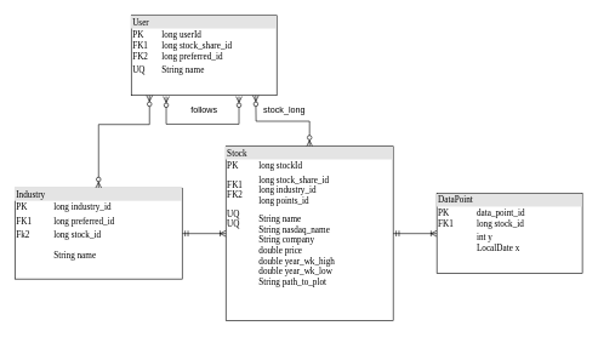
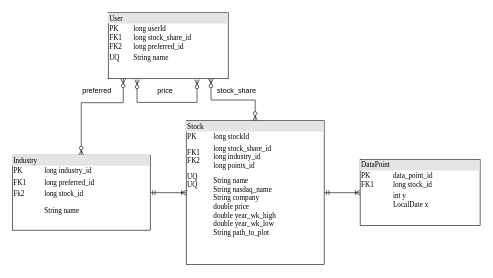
  <mxCell id="0" />
  <mxCell id="1" parent="0" />
  <mxCell id="2" value="&lt;div style=&quot;box-sizing: border-box ; width: 100% ; background: #e4e4e4 ; padding: 2px&quot;&gt;User&lt;/div&gt;&lt;table style=&quot;width: 100% ; font-size: 1em&quot; cellspacing=&quot;0&quot; cellpadding=&quot;2&quot;&gt;&lt;tbody&gt;&lt;tr&gt;&lt;td&gt;PK&lt;br&gt;FK1&lt;br&gt;FK2&lt;br&gt;&lt;/td&gt;&lt;td&gt;long userId&lt;br&gt;long stock_share_id&lt;br&gt;long preferred_id&lt;br&gt;&lt;/td&gt;&lt;/tr&gt;&lt;tr&gt;&lt;td&gt;UQ&lt;br&gt;&lt;/td&gt;&lt;td&gt;String name&lt;br&gt;&lt;/td&gt;&lt;/tr&gt;&lt;tr&gt;&lt;td&gt;&lt;br&gt;&lt;/td&gt;&lt;td&gt;&lt;br&gt;&lt;/td&gt;&lt;/tr&gt;&lt;/tbody&gt;&lt;/table&gt;" style="verticalAlign=top;align=left;overflow=fill;html=1;rounded=0;shadow=0;comic=0;labelBackgroundColor=none;strokeColor=#000000;strokeWidth=1;fillColor=#ffffff;fontFamily=Verdana;fontSize=12;fontColor=#000000;" parent="1" vertex="1"><mxGeometry x="180" y="20.5" width="200" height="110" as="geometry" /></mxCell>
  <mxCell id="3" style="edgeStyle=orthogonalEdgeStyle;rounded=0;orthogonalLoop=1;jettySize=auto;html=1;exitX=0.5;exitY=0;exitDx=0;exitDy=0;endArrow=ERzeroToMany;endFill=1;startArrow=ERzeroToMany;startFill=1;" parent="1" source="4" edge="1"><mxGeometry relative="1" as="geometry"><mxPoint x="351" y="130.5" as="targetPoint" /></mxGeometry></mxCell>
  <mxCell id="4" value="&lt;div style=&quot;box-sizing: border-box ; width: 100% ; background: #e4e4e4 ; padding: 2px&quot;&gt;Stock&lt;/div&gt;&lt;table style=&quot;width: 100% ; font-size: 1em&quot; cellspacing=&quot;0&quot; cellpadding=&quot;2&quot;&gt;&lt;tbody&gt;&lt;tr&gt;&lt;td&gt;PK&lt;/td&gt;&lt;td&gt;long stockId&lt;/td&gt;&lt;/tr&gt;&lt;tr&gt;&lt;td&gt;FK1&lt;br&gt;FK2&lt;br&gt;&lt;/td&gt;&lt;td&gt;long stock_share_id&lt;br&gt;long industry_id&lt;br&gt;long points_id&lt;br&gt;&lt;/td&gt;&lt;/tr&gt;&lt;tr&gt;&lt;td&gt;UQ&lt;br&gt;UQ&lt;br&gt;&lt;br&gt;&lt;br&gt;&lt;br&gt;&lt;br&gt;&lt;br&gt;&lt;br&gt;&lt;br&gt;&lt;/td&gt;&lt;td&gt;String name&lt;br&gt;String nasdaq_name&lt;br&gt;String company&lt;br&gt;double price&lt;br&gt;double year_wk_high&lt;br&gt;double year_wk_low&lt;br&gt;String path_to_plot&lt;br&gt;&lt;br&gt;&lt;/td&gt;&lt;/tr&gt;&lt;/tbody&gt;&lt;/table&gt;" style="verticalAlign=top;align=left;overflow=fill;html=1;rounded=0;shadow=0;comic=0;labelBackgroundColor=none;strokeColor=#000000;strokeWidth=1;fillColor=#ffffff;fontFamily=Verdana;fontSize=12;fontColor=#000000;" parent="1" vertex="1"><mxGeometry x="310" y="200.5" width="230" height="240" as="geometry" /></mxCell>
  <mxCell id="5" style="edgeStyle=orthogonalEdgeStyle;rounded=0;orthogonalLoop=1;jettySize=auto;html=1;startArrow=ERzeroToMany;startFill=1;endArrow=ERzeroToMany;endFill=1;" edge="1" parent="1"><mxGeometry relative="1" as="geometry"><mxPoint x="328" y="132" as="sourcePoint" /><mxPoint x="228" y="132" as="targetPoint" /><Array as="points"><mxPoint x="328" y="170" /><mxPoint x="228" y="170" /></Array></mxGeometry></mxCell>
  <mxCell id="6" style="edgeStyle=orthogonalEdgeStyle;rounded=0;orthogonalLoop=1;jettySize=auto;html=1;exitX=0.5;exitY=0;exitDx=0;exitDy=0;entryX=0.125;entryY=1;entryDx=0;entryDy=0;entryPerimeter=0;startArrow=ERzeroToMany;startFill=1;endArrow=ERzeroToMany;endFill=1;" edge="1" parent="1" source="8" target="2"><mxGeometry relative="1" as="geometry"><Array as="points"><mxPoint x="135" y="170.5" /><mxPoint x="205" y="170.5" /></Array></mxGeometry></mxCell>
  <mxCell id="7" style="edgeStyle=orthogonalEdgeStyle;rounded=0;orthogonalLoop=1;jettySize=auto;html=1;exitX=1;exitY=0.5;exitDx=0;exitDy=0;entryX=0;entryY=0.5;entryDx=0;entryDy=0;startArrow=ERmandOne;startFill=0;endArrow=ERoneToMany;endFill=0;" edge="1" parent="1" source="8" target="4"><mxGeometry relative="1" as="geometry" /></mxCell>
  <mxCell id="8" value="&lt;div style=&quot;box-sizing: border-box ; width: 100% ; background: #e4e4e4 ; padding: 2px&quot;&gt;Industry&lt;br&gt;&lt;/div&gt;&lt;table style=&quot;width: 100% ; font-size: 1em&quot; cellspacing=&quot;0&quot; cellpadding=&quot;2&quot;&gt;&lt;tbody&gt;&lt;tr&gt;&lt;td&gt;PK&lt;/td&gt;&lt;td&gt;long industry_id&lt;br&gt;&lt;/td&gt;&lt;/tr&gt;&lt;tr&gt;&lt;td&gt;FK1&lt;/td&gt;&lt;td&gt;long preferred_id&lt;br&gt;&lt;/td&gt;&lt;/tr&gt;&lt;tr&gt;&lt;td&gt;Fk2&lt;br&gt;&lt;br&gt;&lt;br&gt;&lt;br&gt;&lt;br&gt;&lt;br&gt;&lt;br&gt;&lt;br&gt;&lt;br&gt;&lt;br&gt;&lt;br&gt;&lt;br&gt;&lt;/td&gt;&lt;td&gt;long stock_id&lt;br&gt;&lt;br&gt;String name&lt;br&gt;&lt;br&gt;&lt;br&gt;&lt;br&gt;&lt;br&gt;&lt;br&gt;&lt;br&gt;&lt;br&gt;&lt;br&gt;&lt;br&gt;&lt;/td&gt;&lt;/tr&gt;&lt;/tbody&gt;&lt;/table&gt;" style="verticalAlign=top;align=left;overflow=fill;html=1;rounded=0;shadow=0;comic=0;labelBackgroundColor=none;strokeColor=#000000;strokeWidth=1;fillColor=#ffffff;fontFamily=Verdana;fontSize=12;fontColor=#000000;" vertex="1" parent="1"><mxGeometry x="20" y="258" width="230" height="125" as="geometry" /></mxCell>
- <mxCell id="9" value="follows" style="text;html=1;resizable=0;points=[];autosize=1;align=left;verticalAlign=top;spacingTop=-4;" vertex="1" parent="1"><mxGeometry x="260" y="140.5" width="50" height="20" as="geometry" /></mxCell>
- <mxCell id="11" value="stock_long" style="text;html=1;resizable=0;points=[];autosize=1;align=left;verticalAlign=top;spacingTop=-4;" vertex="1" parent="1"><mxGeometry x="360" y="140.5" width="80" height="20" as="geometry" /></mxCell>
+ <mxCell id="9" value="price" style="text;html=1;resizable=0;points=[];autosize=1;align=left;verticalAlign=top;spacingTop=-4;" vertex="1" parent="1"><mxGeometry x="260" y="140.5" width="50" height="20" as="geometry" /></mxCell>
+ <mxCell id="10" value="preferred" style="text;html=1;resizable=0;points=[];autosize=1;align=left;verticalAlign=top;spacingTop=-4;" vertex="1" parent="1"><mxGeometry x="135" y="140.5" width="60" height="20" as="geometry" /></mxCell>
+ <mxCell id="11" value="stock_share" style="text;html=1;resizable=0;points=[];autosize=1;align=left;verticalAlign=top;spacingTop=-4;" vertex="1" parent="1"><mxGeometry x="360" y="140.5" width="80" height="20" as="geometry" /></mxCell>
  <mxCell id="12" style="edgeStyle=orthogonalEdgeStyle;rounded=0;orthogonalLoop=1;jettySize=auto;html=1;exitX=0;exitY=0.5;exitDx=0;exitDy=0;startArrow=ERoneToMany;startFill=0;endArrow=ERmandOne;endFill=0;" edge="1" parent="1" source="13" target="4"><mxGeometry relative="1" as="geometry" /></mxCell>
  <mxCell id="13" value="&lt;div style=&quot;box-sizing: border-box ; width: 100% ; background: #e4e4e4 ; padding: 2px&quot;&gt;DataPoint&lt;br&gt;&lt;/div&gt;&lt;table style=&quot;width: 100% ; font-size: 1em&quot; cellspacing=&quot;0&quot; cellpadding=&quot;2&quot;&gt;&lt;tbody&gt;&lt;tr&gt;&lt;td&gt;PK&lt;br&gt;FK1&lt;br&gt;&lt;/td&gt;&lt;td&gt;data_point_id&lt;br&gt;long stock_id&lt;br&gt;&lt;/td&gt;&lt;/tr&gt;&lt;tr&gt;&lt;td&gt;&lt;br&gt;&lt;/td&gt;&lt;td&gt;int y&lt;br&gt;LocalDate x&lt;br&gt;&lt;/td&gt;&lt;/tr&gt;&lt;tr&gt;&lt;td&gt;&lt;br&gt;&lt;/td&gt;&lt;td&gt;&lt;br&gt;&lt;/td&gt;&lt;/tr&gt;&lt;/tbody&gt;&lt;/table&gt;" style="verticalAlign=top;align=left;overflow=fill;html=1;rounded=0;shadow=0;comic=0;labelBackgroundColor=none;strokeColor=#000000;strokeWidth=1;fillColor=#ffffff;fontFamily=Verdana;fontSize=12;fontColor=#000000;" vertex="1" parent="1"><mxGeometry x="600" y="265.5" width="200" height="110" as="geometry" /></mxCell>
